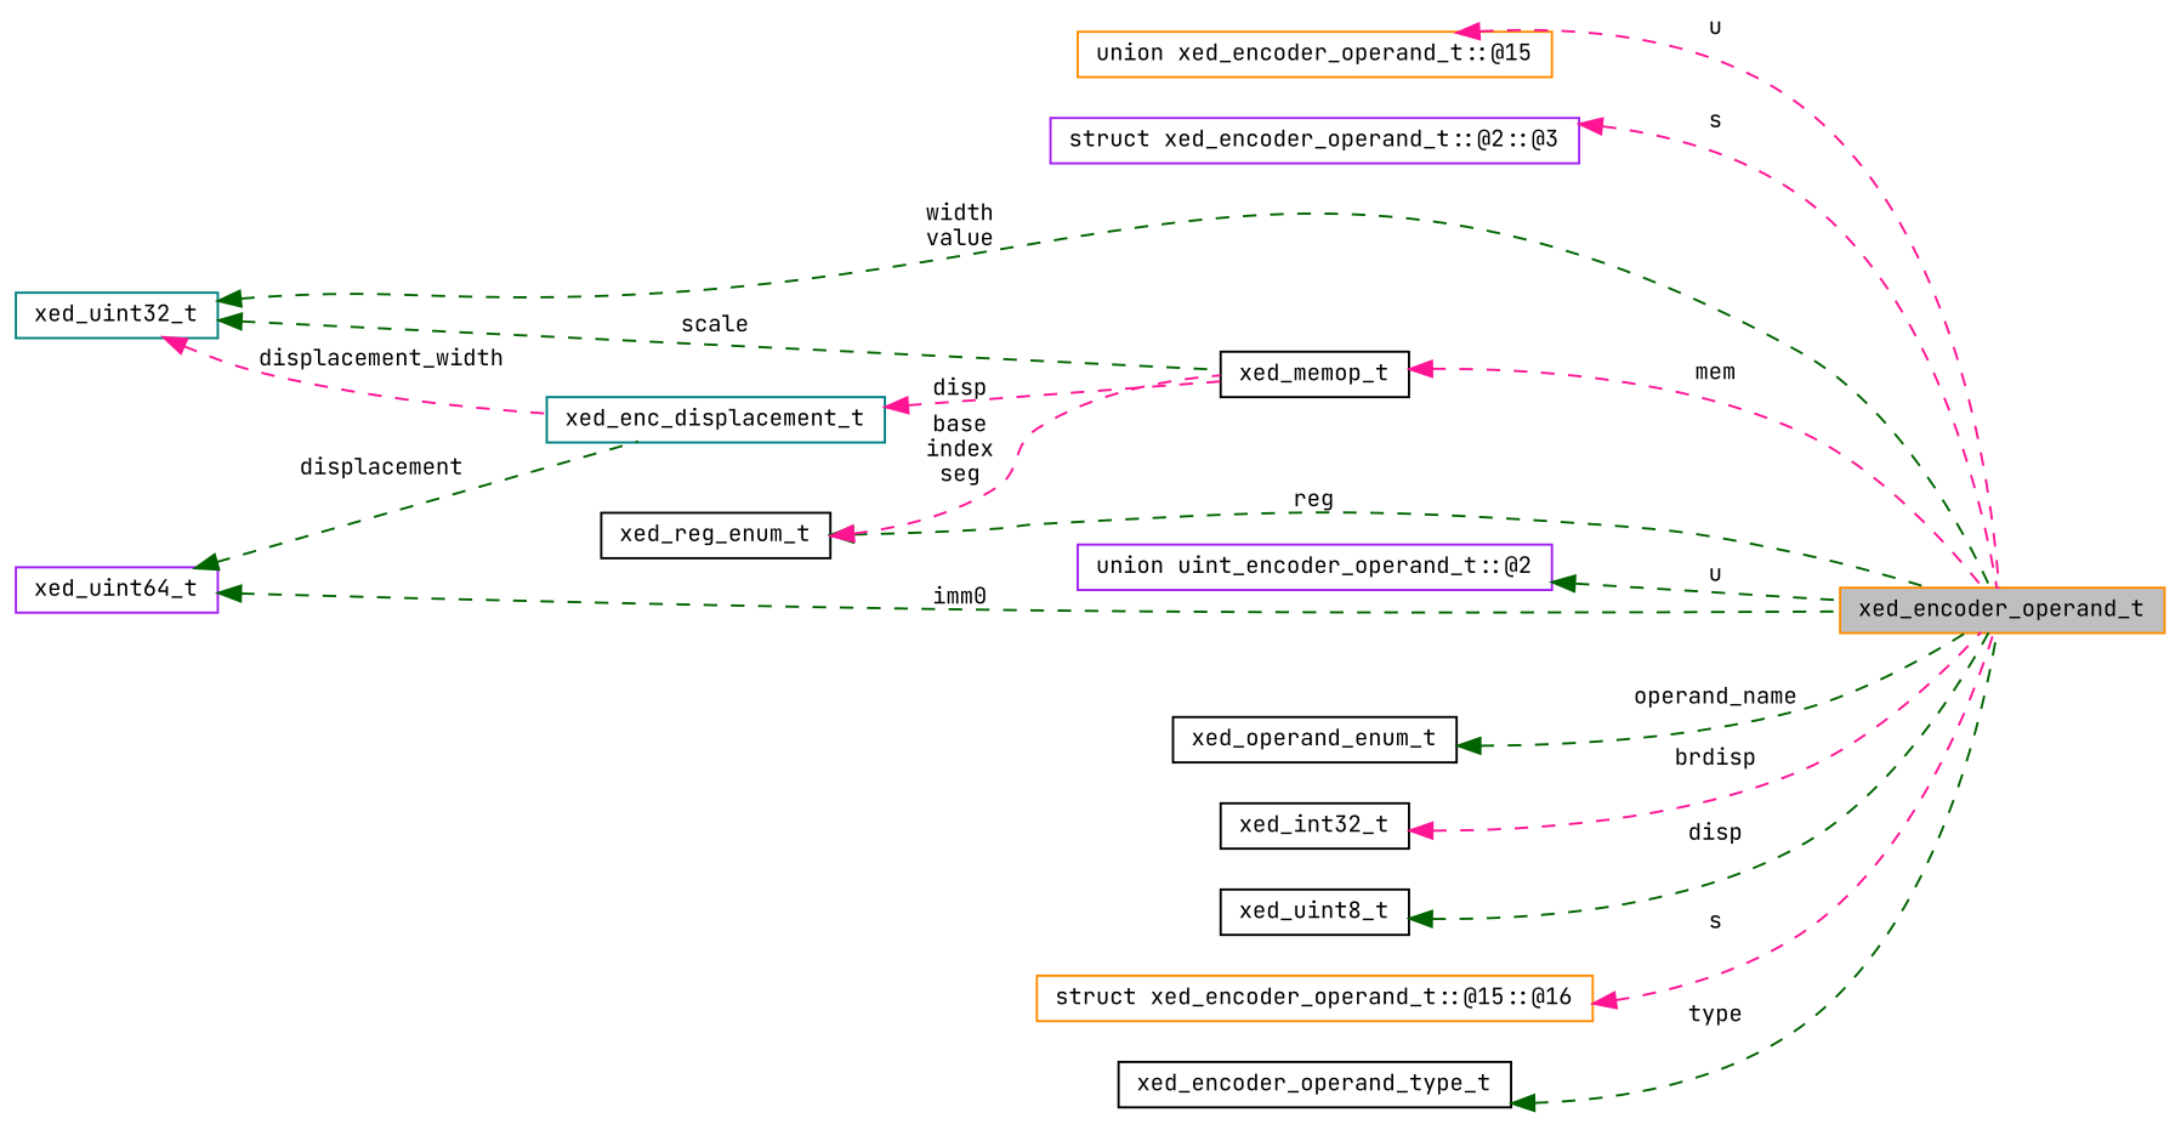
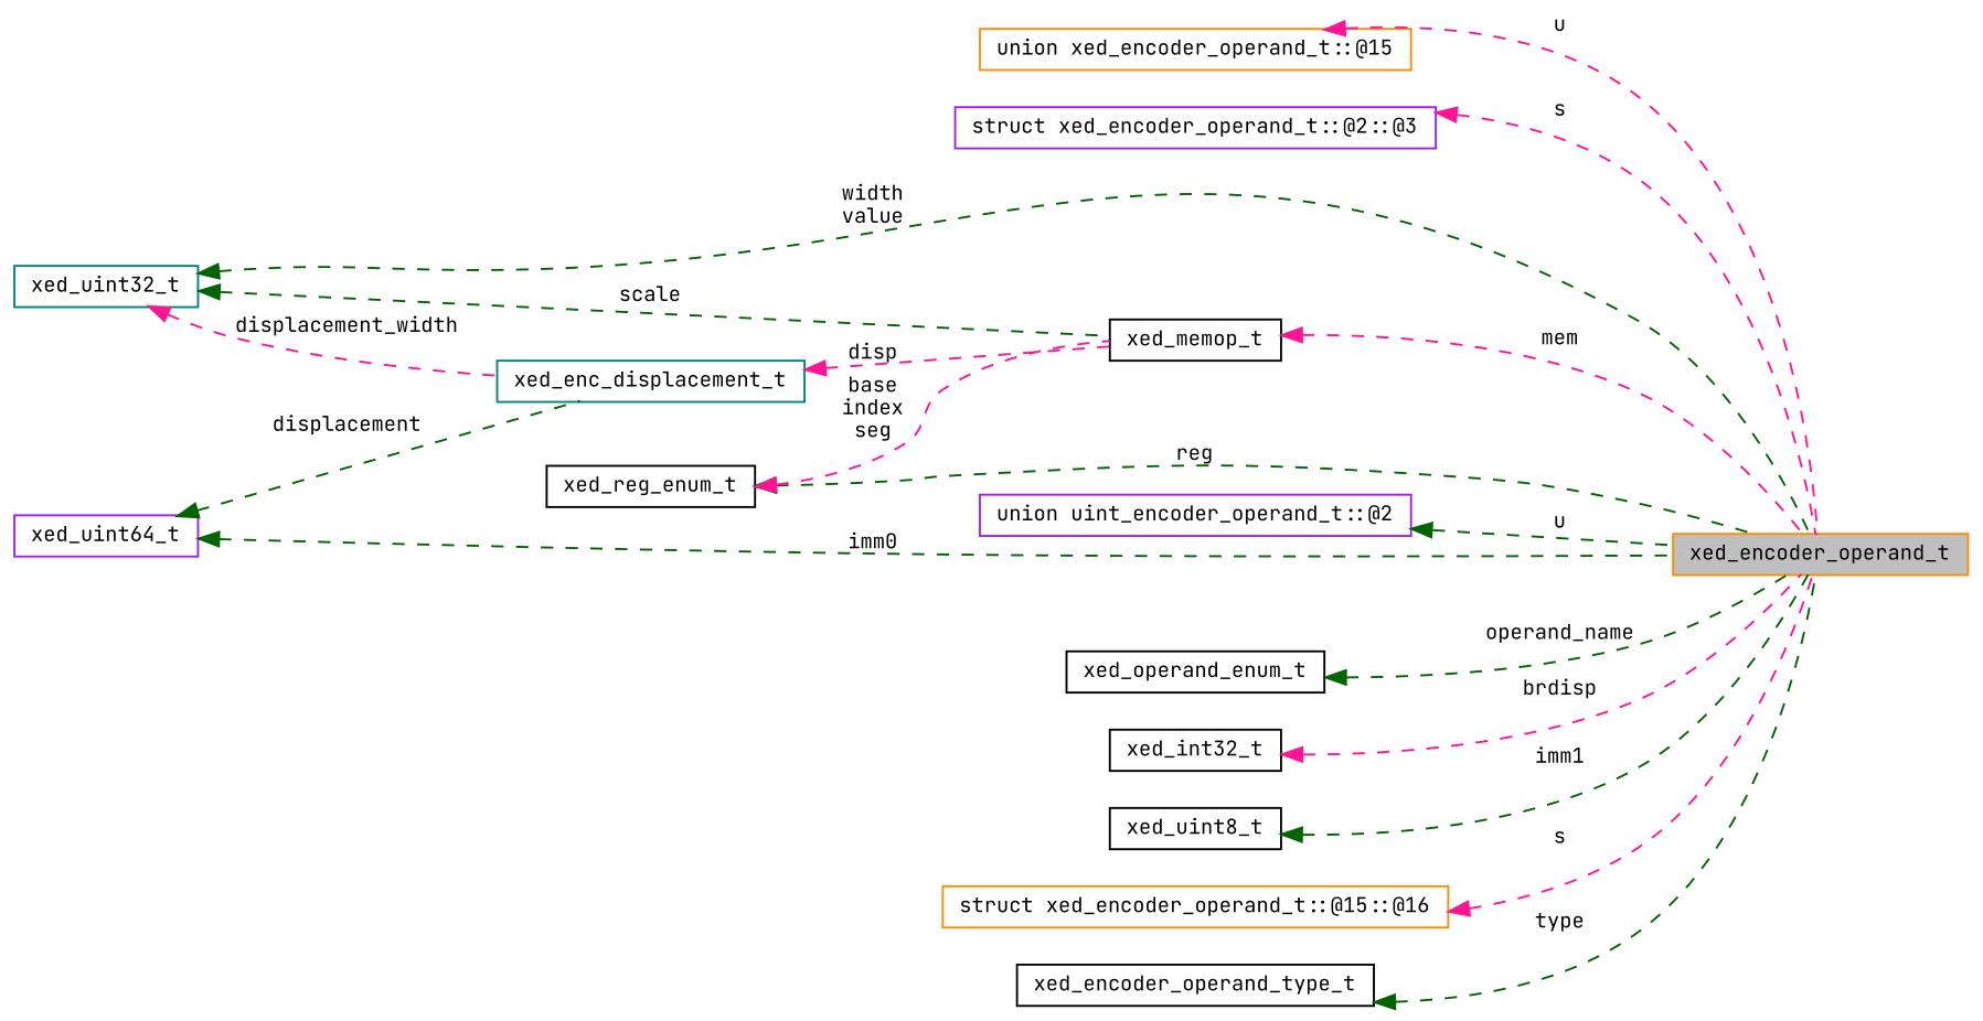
  digraph {
    fontname="JetBrains Mono"
    rankdir=LR
    node [color=black fontname="JetBrains Mono" fontsize=10 shape=record]
    edge [color=darkgreen dir=back fontname="JetBrains Mono" fontsize=10 labelfontname=FreeSans labelfontsize=10 style=dashed]
    n1 [color=darkorange fillcolor=grey75 fontcolor=black height=0.2 label=xed_encoder_operand_t style=filled width=0.4]
    n2 [color=darkorange height=0.2 label="union xed_encoder_operand_t::@15" width=0.4]
    n3 [color=purple height=0.2 label="struct xed_encoder_operand_t::@2::@3" width=0.4]
    n4 [color=teal height=0.2 label=xed_uint32_t width=0.4]
    n5 [height=0.2 label=xed_memop_t width=0.4]
    n6 [color=teal height=0.2 label=xed_enc_displacement_t width=0.4]
    n7 [height=0.2 label=xed_reg_enum_t width=0.4]
    n8 [color=purple height=0.2 label="union uint_encoder_operand_t::@2" width=0.4]
    n9 [color=purple height=0.2 label=xed_uint64_t width=0.4]
    n10 [height=0.2 label=xed_operand_enum_t width=0.4]
    n11 [height=0.2 label=xed_int32_t width=0.4]
    n12 [height=0.2 label=xed_uint8_t width=0.4]
    n13 [color=darkorange height=0.2 label="struct xed_encoder_operand_t::@15::@16" width=0.4]
    n14 [height=0.2 label=xed_encoder_operand_type_t width=0.4]
    n2 -> n1 [color=deeppink label=u]
    n3 -> n1 [color=deeppink label=s]
    n4 -> n1 [label="width\nvalue"]
    n4 -> n5 [label=scale]
    n4 -> n6 [color=deeppink label=displacement_width]
    n5 -> n1 [color=deeppink label=mem]
    n6 -> n5 [color=deeppink label=disp]
    n7 -> n1 [label=reg]
    n7 -> n5 [color=deeppink label="base\nindex\nseg"]
    n8 -> n1 [label=u]
    n9 -> n1 [label=imm0]
    n9 -> n6 [label=displacement]
    n10 -> n1 [label=operand_name]
    n11 -> n1 [color=deeppink label=brdisp]
-   n12 -> n1 [label=disp]
+   n12 -> n1 [label=imm1]
    n13 -> n1 [color=deeppink label=s]
    n14 -> n1 [label=type]
  }
